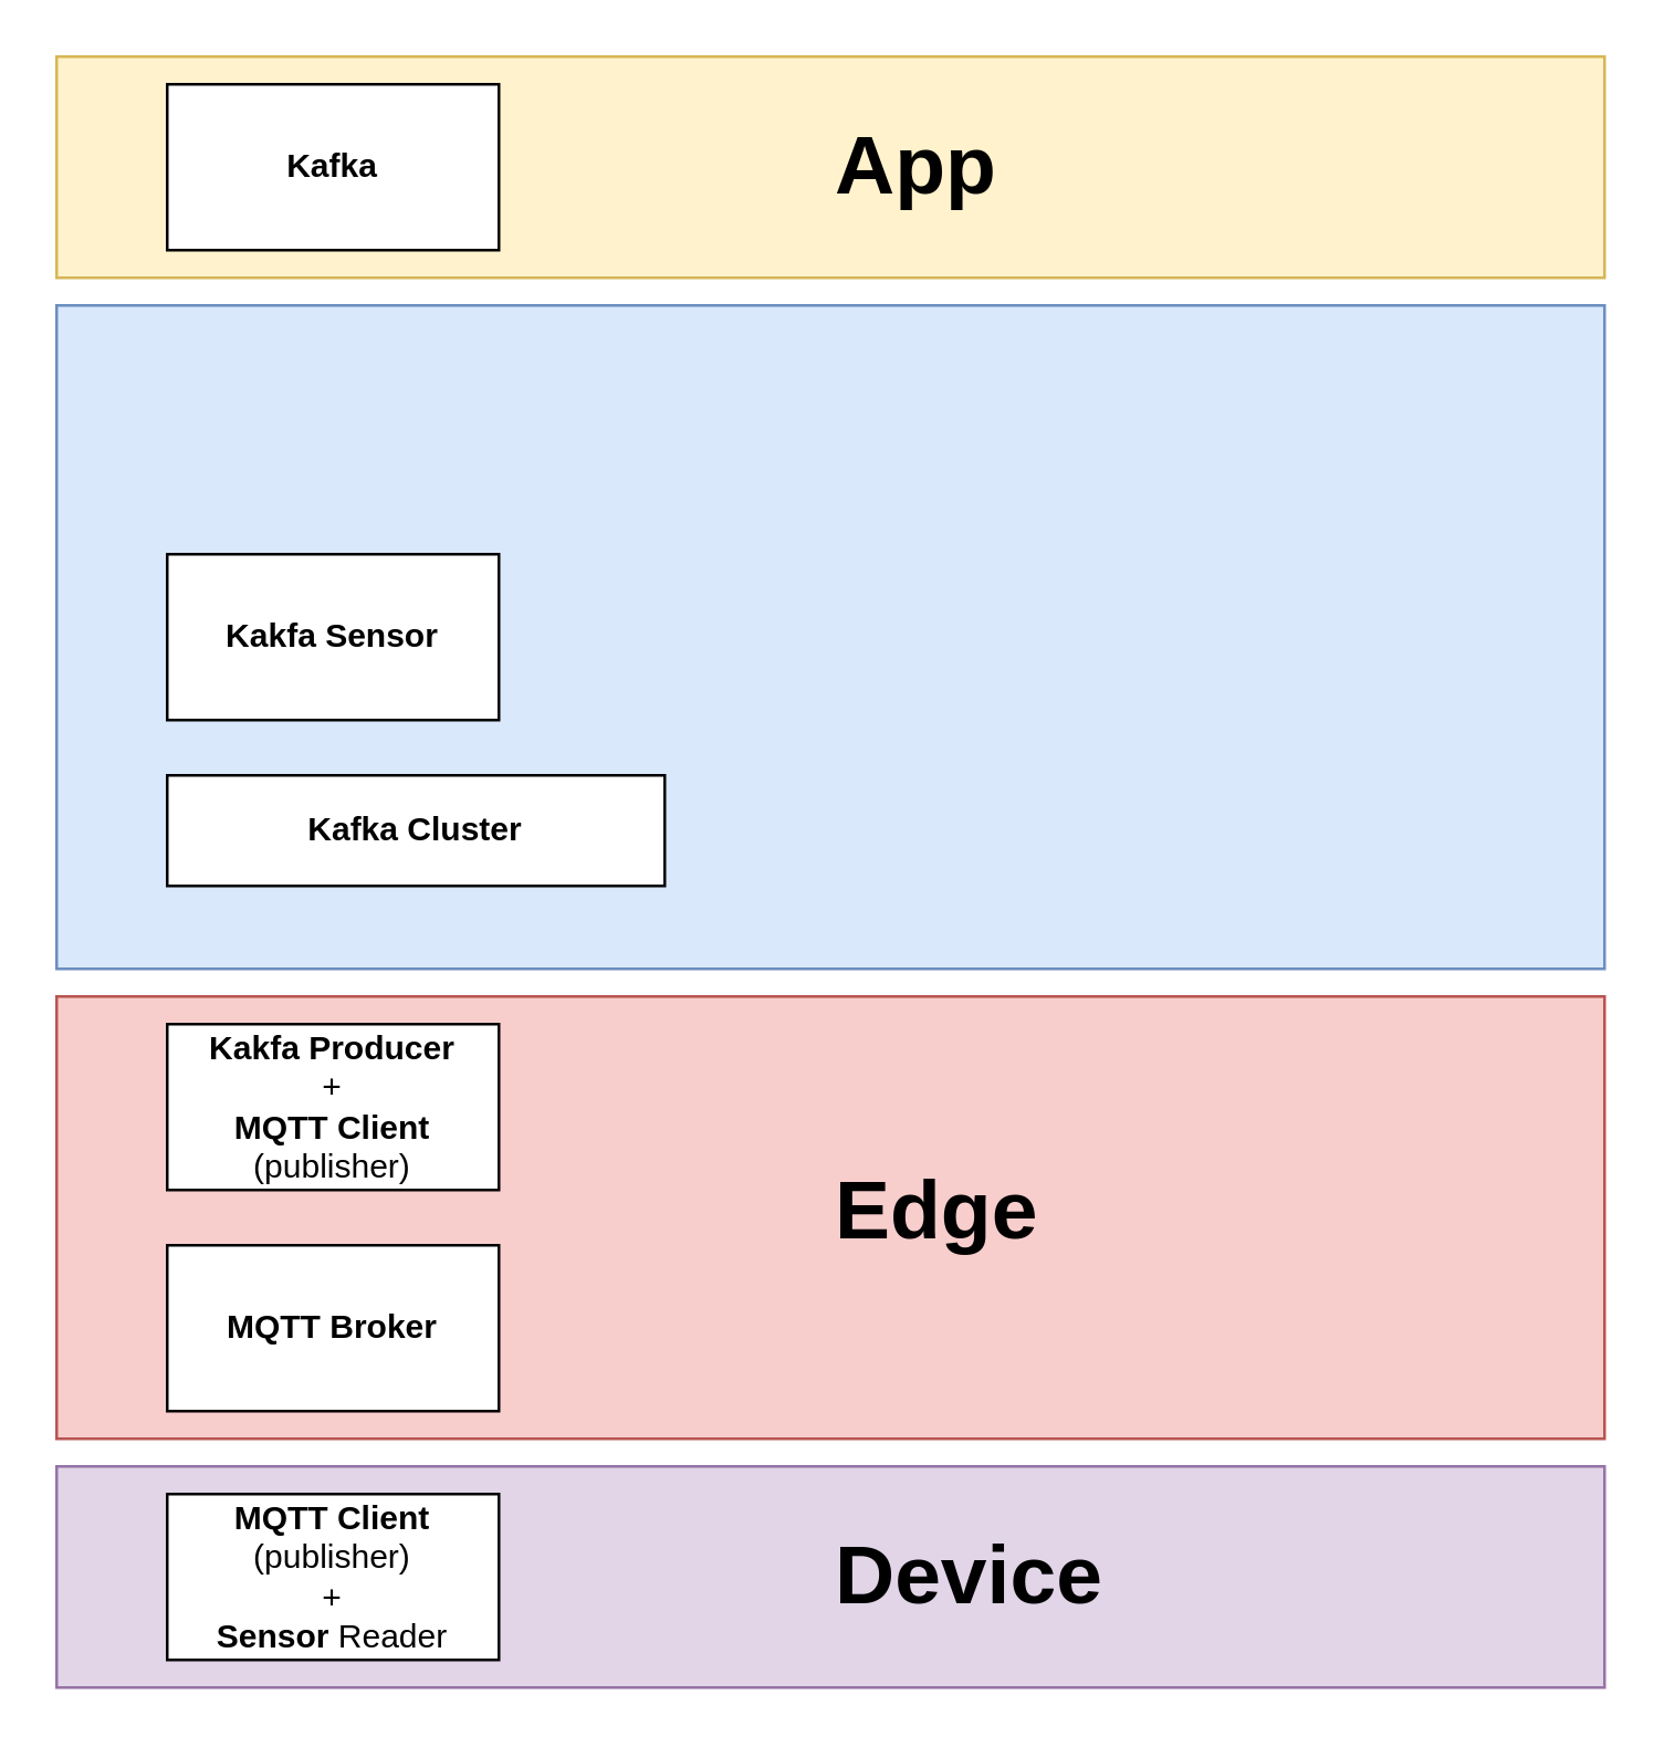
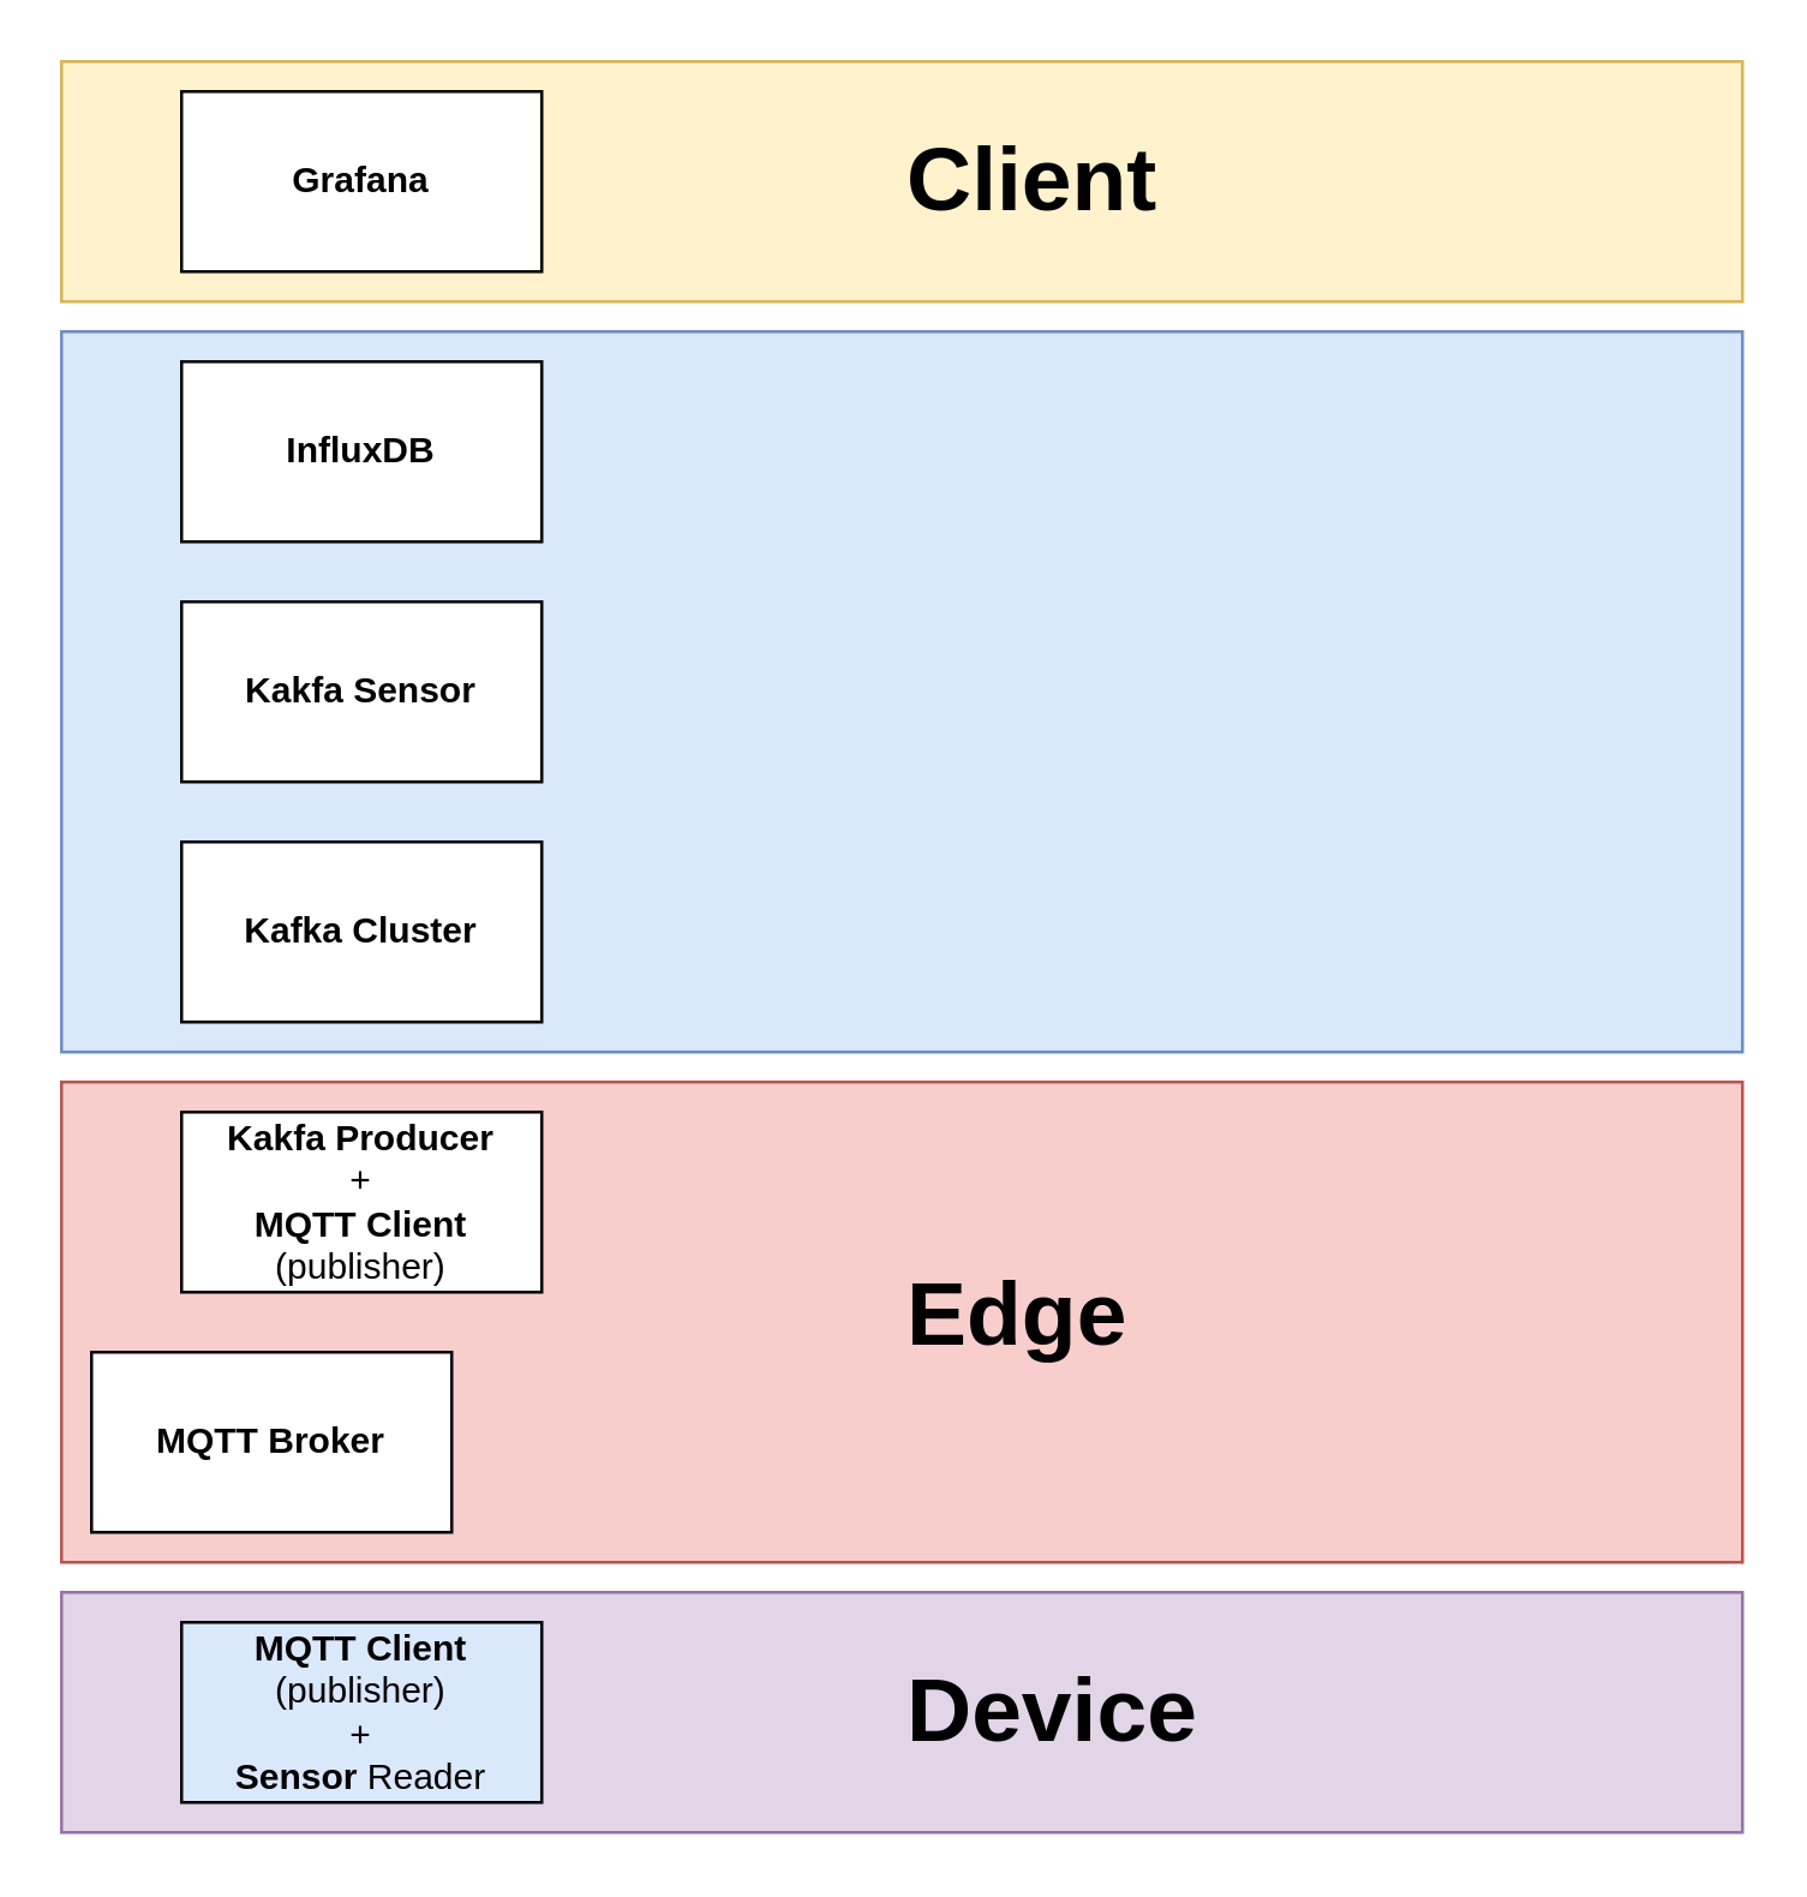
  <mxCell id="0" />
  <mxCell id="1" parent="0" />
  <mxCell id="2" value="" style="rounded=0;whiteSpace=wrap;html=1;fillColor=#e1d5e7;strokeColor=#9673a6;" parent="1" vertex="1"><mxGeometry x="20" y="530" width="560" height="80" as="geometry" /></mxCell>
  <mxCell id="3" value="" style="rounded=0;whiteSpace=wrap;html=1;fillColor=#fff2cc;strokeColor=#d6b656;" parent="1" vertex="1"><mxGeometry x="20" y="20" width="560" height="80" as="geometry" /></mxCell>
- <mxCell id="4" value="&lt;span style=&quot;font-size: 30px&quot;&gt;&lt;b&gt;App&lt;/b&gt;&lt;/span&gt;&lt;br&gt;" style="text;html=1;" parent="1" vertex="1"><mxGeometry x="300" y="35" width="240" height="50" as="geometry" /></mxCell>
+ <mxCell id="4" value="&lt;span style=&quot;font-size: 30px&quot;&gt;&lt;b&gt;Client&lt;/b&gt;&lt;/span&gt;&lt;br&gt;" style="text;html=1;" parent="1" vertex="1"><mxGeometry x="300" y="35" width="240" height="50" as="geometry" /></mxCell>
  <mxCell id="5" value="" style="rounded=0;whiteSpace=wrap;html=1;fillColor=#f8cecc;strokeColor=#b85450;" parent="1" vertex="1"><mxGeometry x="20" y="360" width="560" height="160" as="geometry" /></mxCell>
  <mxCell id="6" value="" style="rounded=0;whiteSpace=wrap;html=1;fillColor=#dae8fc;strokeColor=#6c8ebf;" parent="1" vertex="1"><mxGeometry x="20" y="110" width="560" height="240" as="geometry" /></mxCell>
- <mxCell id="7" value="&lt;b&gt;MQTT Client&lt;br&gt;&lt;/b&gt;(publisher)&lt;br&gt;+&lt;br&gt;&lt;b&gt;Sensor&amp;nbsp;&lt;/b&gt;Reader&lt;br&gt;" style="rounded=0;whiteSpace=wrap;html=1;" parent="1" vertex="1"><mxGeometry x="60" y="540" width="120" height="60" as="geometry" /></mxCell>
- <mxCell id="8" value="&lt;b&gt;MQTT Broker&lt;/b&gt;" style="rounded=0;whiteSpace=wrap;html=1;" parent="1" vertex="1"><mxGeometry x="60" y="450" width="120" height="60" as="geometry" /></mxCell>
+ <mxCell id="7" value="&lt;b&gt;MQTT Client&lt;br&gt;&lt;/b&gt;(publisher)&lt;br&gt;+&lt;br&gt;&lt;b&gt;Sensor&amp;nbsp;&lt;/b&gt;Reader&lt;br&gt;" style="rounded=0;whiteSpace=wrap;html=1;fillColor=#dae8fc;" parent="1" vertex="1"><mxGeometry x="60" y="540" width="120" height="60" as="geometry" /></mxCell>
+ <mxCell id="8" value="&lt;b&gt;MQTT Broker&lt;/b&gt;" style="rounded=0;whiteSpace=wrap;html=1;" parent="1" vertex="1"><mxGeometry x="30" y="450" width="120" height="60" as="geometry" /></mxCell>
  <mxCell id="9" value="&lt;b&gt;Kakfa Producer&lt;br&gt;&lt;/b&gt;+&lt;br&gt;&lt;b&gt;MQTT Client&lt;/b&gt;&lt;br&gt;(publisher)&lt;br&gt;" style="rounded=0;whiteSpace=wrap;html=1;" parent="1" vertex="1"><mxGeometry x="60" y="370" width="120" height="60" as="geometry" /></mxCell>
- <mxCell id="10" value="&lt;b&gt;Kafka Cluster&lt;/b&gt;" style="rounded=0;whiteSpace=wrap;html=1;" parent="1" vertex="1"><mxGeometry x="60" y="280" width="180" height="40" as="geometry" /></mxCell>
+ <mxCell id="10" value="&lt;b&gt;Kafka Cluster&lt;/b&gt;" style="rounded=0;whiteSpace=wrap;html=1;" parent="1" vertex="1"><mxGeometry x="60" y="280" width="120" height="60" as="geometry" /></mxCell>
  <mxCell id="11" value="&lt;b&gt;Kakfa Sensor&lt;/b&gt;&lt;br&gt;" style="rounded=0;whiteSpace=wrap;html=1;" parent="1" vertex="1"><mxGeometry x="60" y="200" width="120" height="60" as="geometry" /></mxCell>
- <mxCell id="13" value="&lt;b&gt;Kafka&lt;br&gt;&lt;/b&gt;" style="rounded=0;whiteSpace=wrap;html=1;" parent="1" vertex="1"><mxGeometry x="60" y="30" width="120" height="60" as="geometry" /></mxCell>
+ <mxCell id="12" value="&lt;b&gt;InfluxDB&lt;/b&gt;&lt;br&gt;" style="rounded=0;whiteSpace=wrap;html=1;" parent="1" vertex="1"><mxGeometry x="60" y="120" width="120" height="60" as="geometry" /></mxCell>
+ <mxCell id="13" value="&lt;b&gt;Grafana&lt;br&gt;&lt;/b&gt;" style="rounded=0;whiteSpace=wrap;html=1;" parent="1" vertex="1"><mxGeometry x="60" y="30" width="120" height="60" as="geometry" /></mxCell>
  <mxCell id="14" value="&lt;span style=&quot;font-size: 30px&quot;&gt;&lt;b&gt;Edge&lt;/b&gt;&lt;/span&gt;&lt;br&gt;" style="text;html=1;" parent="1" vertex="1"><mxGeometry x="300" y="412.5" width="240" height="55" as="geometry" /></mxCell>
  <mxCell id="15" value="&lt;span style=&quot;font-size: 30px&quot;&gt;&lt;b&gt;Device&lt;/b&gt;&lt;/span&gt;&lt;br&gt;" style="text;html=1;" parent="1" vertex="1"><mxGeometry x="300" y="545" width="240" height="50" as="geometry" /></mxCell>
